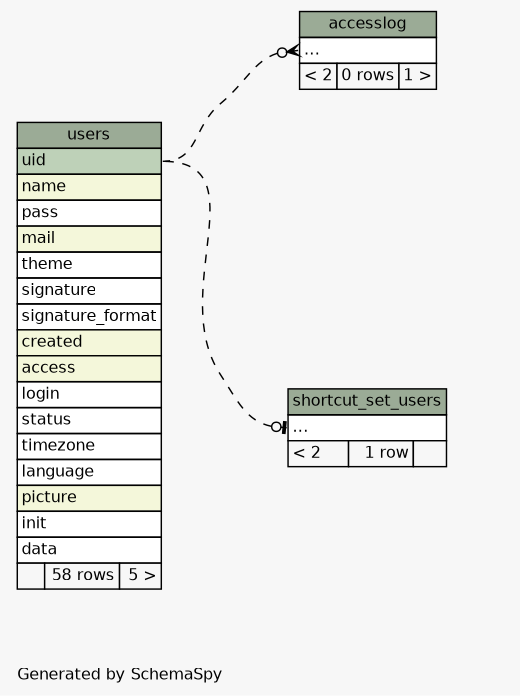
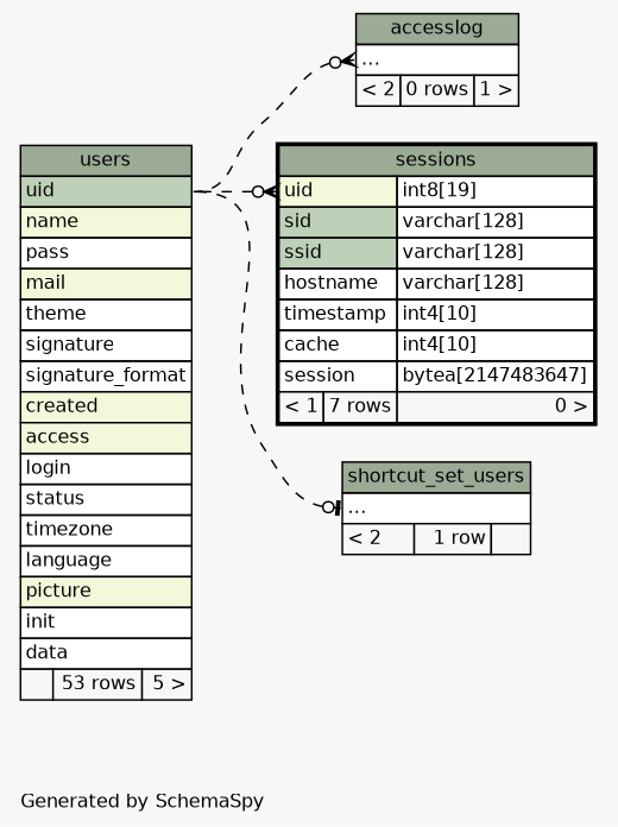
  digraph {
    bgcolor="#f7f7f7"
    fontname=Helvetica
    fontsize=11
    label="\nGenerated by SchemaSpy"
    labeljust=l
    nodesep=0.18
    rankdir=RL
    ranksep=0.46
    node [fontname=Helvetica fontsize=11 shape=plaintext]
    edge [arrowhead=none arrowsize=0.8 arrowtail=crowodot dir=back headport="uid:e" style=dashed tailport="elipses:w"]
    n1 [label=<     <TABLE BORDER="0" CELLBORDER="1" CELLSPACING="0" BGCOLOR="#ffffff">       <TR><TD COLSPAN="3" BGCOLOR="#9bab96" ALIGN="CENTER">accesslog</TD></TR>       <TR><TD PORT="elipses" COLSPAN="3" ALIGN="LEFT">...</TD></TR>       <TR><TD ALIGN="LEFT" BGCOLOR="#f7f7f7">&lt; 2</TD><TD ALIGN="RIGHT" BGCOLOR="#f7f7f7">0 rows</TD><TD ALIGN="RIGHT" BGCOLOR="#f7f7f7">1 &gt;</TD></TR>     </TABLE>>]
-   n2 [label=<     <TABLE BORDER="0" CELLBORDER="1" CELLSPACING="0" BGCOLOR="#ffffff">       <TR><TD COLSPAN="3" BGCOLOR="#9bab96" ALIGN="CENTER">users</TD></TR>       <TR><TD PORT="uid" COLSPAN="3" BGCOLOR="#bed1b8" ALIGN="LEFT">uid</TD></TR>       <TR><TD PORT="name" COLSPAN="3" BGCOLOR="#f4f7da" ALIGN="LEFT">name</TD></TR>       <TR><TD PORT="pass" COLSPAN="3" ALIGN="LEFT">pass</TD></TR>       <TR><TD PORT="mail" COLSPAN="3" BGCOLOR="#f4f7da" ALIGN="LEFT">mail</TD></TR>       <TR><TD PORT="theme" COLSPAN="3" ALIGN="LEFT">theme</TD></TR>       <TR><TD PORT="signature" COLSPAN="3" ALIGN="LEFT">signature</TD></TR>       <TR><TD PORT="signature_format" COLSPAN="3" ALIGN="LEFT">signature_format</TD></TR>       <TR><TD PORT="created" COLSPAN="3" BGCOLOR="#f4f7da" ALIGN="LEFT">created</TD></TR>       <TR><TD PORT="access" COLSPAN="3" BGCOLOR="#f4f7da" ALIGN="LEFT">access</TD></TR>       <TR><TD PORT="login" COLSPAN="3" ALIGN="LEFT">login</TD></TR>       <TR><TD PORT="status" COLSPAN="3" ALIGN="LEFT">status</TD></TR>       <TR><TD PORT="timezone" COLSPAN="3" ALIGN="LEFT">timezone</TD></TR>       <TR><TD PORT="language" COLSPAN="3" ALIGN="LEFT">language</TD></TR>       <TR><TD PORT="picture" COLSPAN="3" BGCOLOR="#f4f7da" ALIGN="LEFT">picture</TD></TR>       <TR><TD PORT="init" COLSPAN="3" ALIGN="LEFT">init</TD></TR>       <TR><TD PORT="data" COLSPAN="3" ALIGN="LEFT">data</TD></TR>       <TR><TD ALIGN="LEFT" BGCOLOR="#f7f7f7">  </TD><TD ALIGN="RIGHT" BGCOLOR="#f7f7f7">58 rows</TD><TD ALIGN="RIGHT" BGCOLOR="#f7f7f7">5 &gt;</TD></TR>     </TABLE>>]
+   n2 [label=<     <TABLE BORDER="0" CELLBORDER="1" CELLSPACING="0" BGCOLOR="#ffffff">       <TR><TD COLSPAN="3" BGCOLOR="#9bab96" ALIGN="CENTER">users</TD></TR>       <TR><TD PORT="uid" COLSPAN="3" BGCOLOR="#bed1b8" ALIGN="LEFT">uid</TD></TR>       <TR><TD PORT="name" COLSPAN="3" BGCOLOR="#f4f7da" ALIGN="LEFT">name</TD></TR>       <TR><TD PORT="pass" COLSPAN="3" ALIGN="LEFT">pass</TD></TR>       <TR><TD PORT="mail" COLSPAN="3" BGCOLOR="#f4f7da" ALIGN="LEFT">mail</TD></TR>       <TR><TD PORT="theme" COLSPAN="3" ALIGN="LEFT">theme</TD></TR>       <TR><TD PORT="signature" COLSPAN="3" ALIGN="LEFT">signature</TD></TR>       <TR><TD PORT="signature_format" COLSPAN="3" ALIGN="LEFT">signature_format</TD></TR>       <TR><TD PORT="created" COLSPAN="3" BGCOLOR="#f4f7da" ALIGN="LEFT">created</TD></TR>       <TR><TD PORT="access" COLSPAN="3" BGCOLOR="#f4f7da" ALIGN="LEFT">access</TD></TR>       <TR><TD PORT="login" COLSPAN="3" ALIGN="LEFT">login</TD></TR>       <TR><TD PORT="status" COLSPAN="3" ALIGN="LEFT">status</TD></TR>       <TR><TD PORT="timezone" COLSPAN="3" ALIGN="LEFT">timezone</TD></TR>       <TR><TD PORT="language" COLSPAN="3" ALIGN="LEFT">language</TD></TR>       <TR><TD PORT="picture" COLSPAN="3" BGCOLOR="#f4f7da" ALIGN="LEFT">picture</TD></TR>       <TR><TD PORT="init" COLSPAN="3" ALIGN="LEFT">init</TD></TR>       <TR><TD PORT="data" COLSPAN="3" ALIGN="LEFT">data</TD></TR>       <TR><TD ALIGN="LEFT" BGCOLOR="#f7f7f7">  </TD><TD ALIGN="RIGHT" BGCOLOR="#f7f7f7">53 rows</TD><TD ALIGN="RIGHT" BGCOLOR="#f7f7f7">5 &gt;</TD></TR>     </TABLE>>]
+   n3 [label=<     <TABLE BORDER="2" CELLBORDER="1" CELLSPACING="0" BGCOLOR="#ffffff">       <TR><TD COLSPAN="3" BGCOLOR="#9bab96" ALIGN="CENTER">sessions</TD></TR>       <TR><TD PORT="uid" COLSPAN="2" BGCOLOR="#f4f7da" ALIGN="LEFT">uid</TD><TD PORT="uid.type" ALIGN="LEFT">int8[19]</TD></TR>       <TR><TD PORT="sid" COLSPAN="2" BGCOLOR="#bed1b8" ALIGN="LEFT">sid</TD><TD PORT="sid.type" ALIGN="LEFT">varchar[128]</TD></TR>       <TR><TD PORT="ssid" COLSPAN="2" BGCOLOR="#bed1b8" ALIGN="LEFT">ssid</TD><TD PORT="ssid.type" ALIGN="LEFT">varchar[128]</TD></TR>       <TR><TD PORT="hostname" COLSPAN="2" ALIGN="LEFT">hostname</TD><TD PORT="hostname.type" ALIGN="LEFT">varchar[128]</TD></TR>       <TR><TD PORT="timestamp" COLSPAN="2" ALIGN="LEFT">timestamp</TD><TD PORT="timestamp.type" ALIGN="LEFT">int4[10]</TD></TR>       <TR><TD PORT="cache" COLSPAN="2" ALIGN="LEFT">cache</TD><TD PORT="cache.type" ALIGN="LEFT">int4[10]</TD></TR>       <TR><TD PORT="session" COLSPAN="2" ALIGN="LEFT">session</TD><TD PORT="session.type" ALIGN="LEFT">bytea[2147483647]</TD></TR>       <TR><TD ALIGN="LEFT" BGCOLOR="#f7f7f7">&lt; 1</TD><TD ALIGN="RIGHT" BGCOLOR="#f7f7f7">7 rows</TD><TD ALIGN="RIGHT" BGCOLOR="#f7f7f7">0 &gt;</TD></TR>     </TABLE>>]
    n4 [label=<     <TABLE BORDER="0" CELLBORDER="1" CELLSPACING="0" BGCOLOR="#ffffff">       <TR><TD COLSPAN="3" BGCOLOR="#9bab96" ALIGN="CENTER">shortcut_set_users</TD></TR>       <TR><TD PORT="elipses" COLSPAN="3" ALIGN="LEFT">...</TD></TR>       <TR><TD ALIGN="LEFT" BGCOLOR="#f7f7f7">&lt; 2</TD><TD ALIGN="RIGHT" BGCOLOR="#f7f7f7">1 row</TD><TD ALIGN="RIGHT" BGCOLOR="#f7f7f7">  </TD></TR>     </TABLE>>]
    n1 -> n2
+   n3 -> n2 [tailport="uid:w"]
    n4 -> n2 [arrowtail=teeodot]
  }
